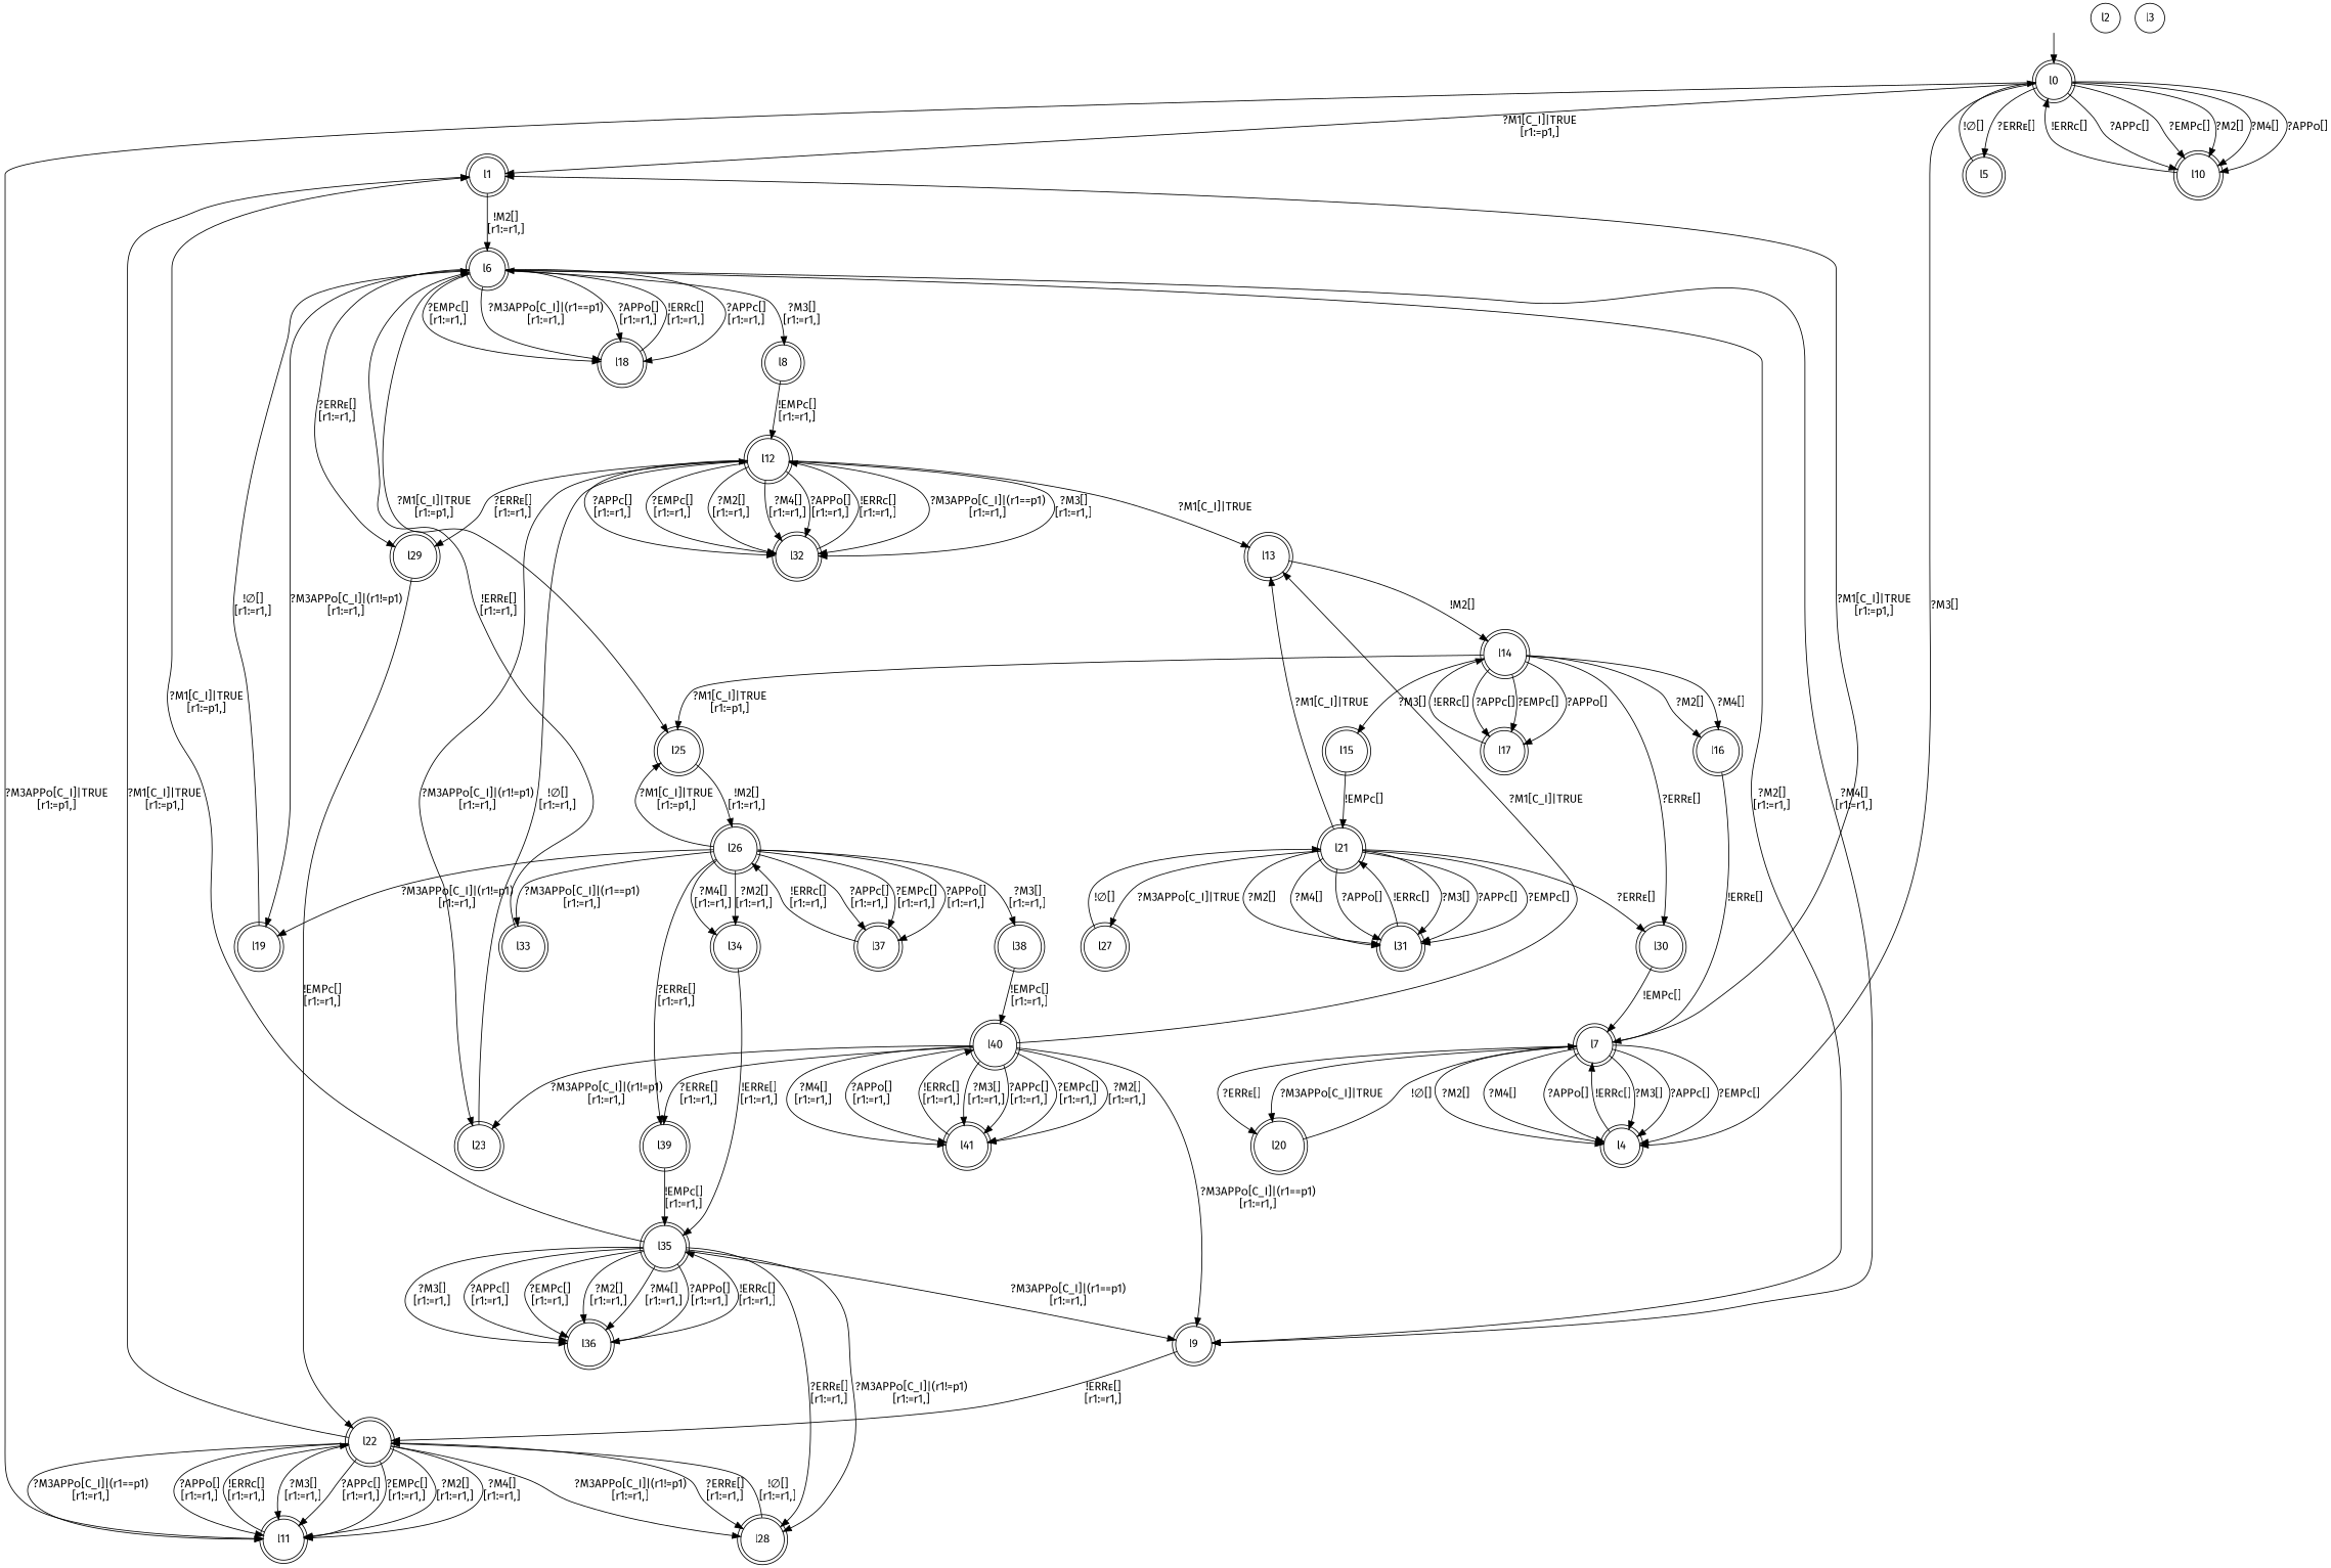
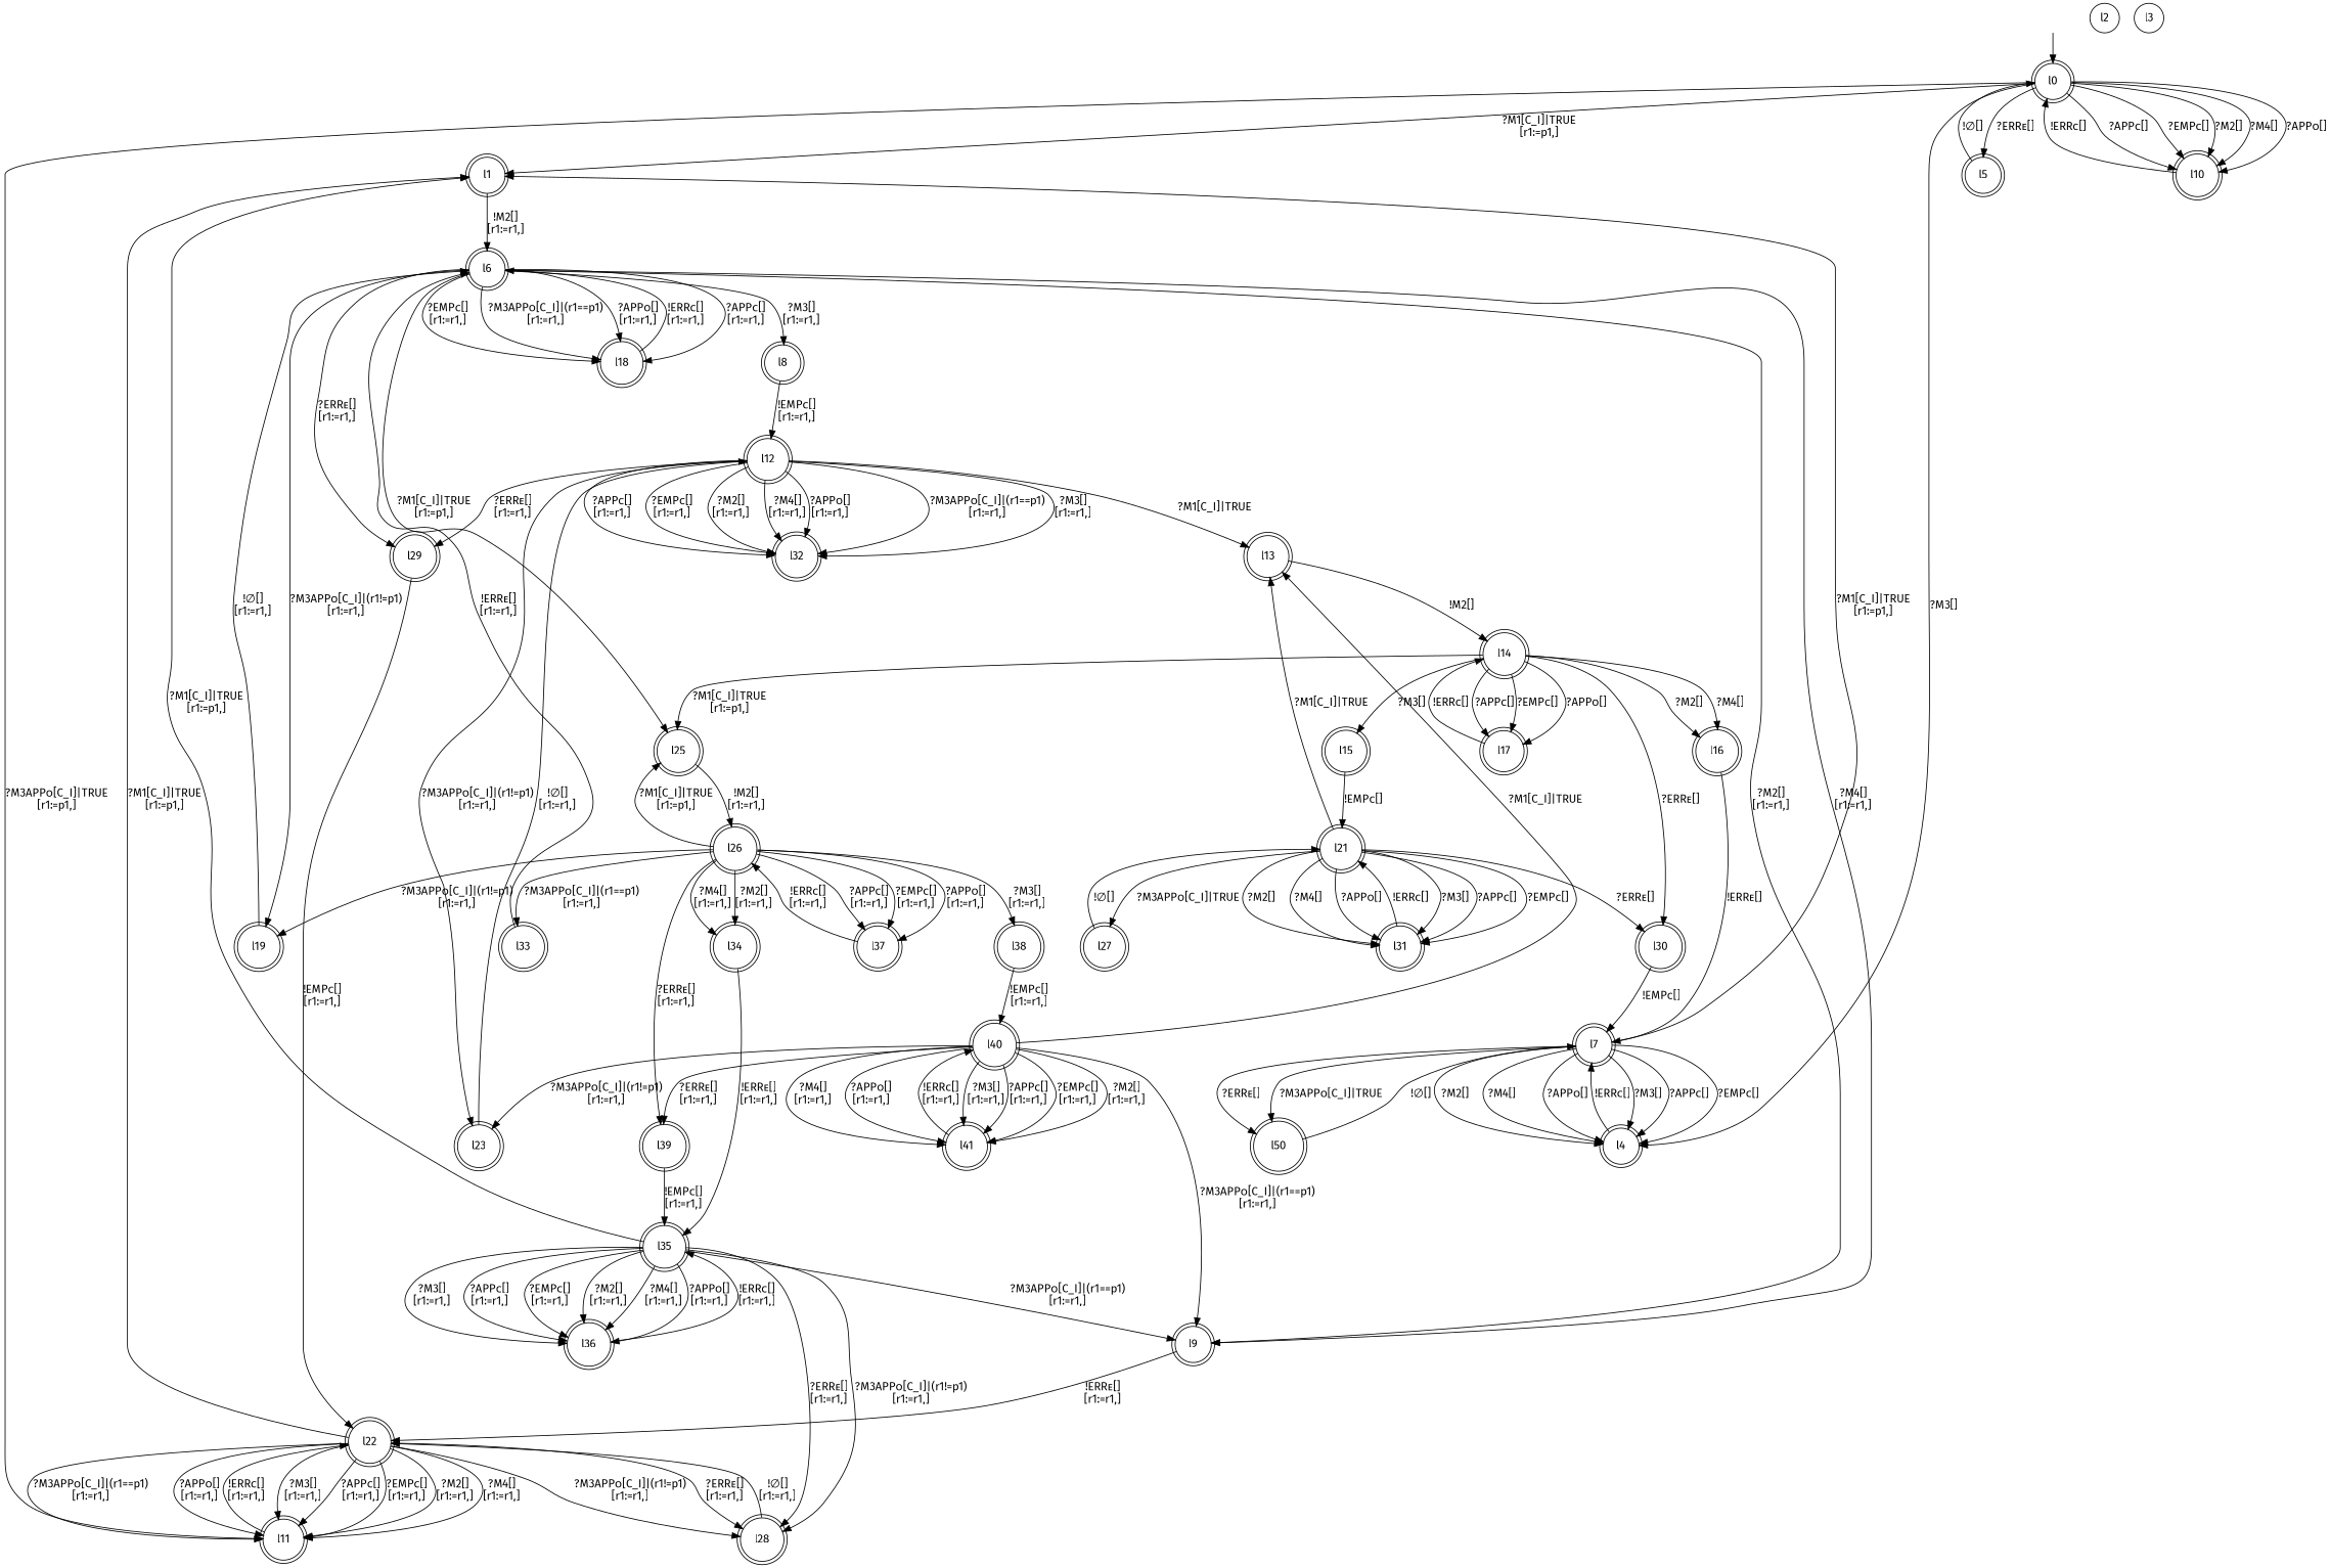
  digraph {
    fontname="Fira Sans"
    node [fontname="Fira Sans" shape=doublecircle]
    edge [fontname="Fira Sans"]
    "" [shape=none]
    l0
    l1
    l4
    l5
    l10
    l11
    l6
    l7
    l22
    l8
    l9
    l18
    l19
    l25
    l29
    l2 [shape=circle]
    l3 [shape=circle]
-   l20
+   l20 [label=l50]
    l12
    l26
    l13
    l23
    l32
    l28
    l14
    l15
    l16
    l17
    l30
    l21
    l27
    l31
    l33
    l34
    l37
    l38
    l39
    l35
    l40
    l36
    l41
    "" -> l0
    l0 -> l1 [label=<?M1[C_I]|TRUE<BR />[r1:=p1,]>]
    l0 -> l4 [label=<?M3[]>]
    l0 -> l5 [label=<?ERRᴇ[]>]
    l0 -> l10 [label=<?APPᴄ[]>]
    l0 -> l10 [label=<?EMPᴄ[]>]
    l0 -> l10 [label=<?M2[]>]
    l0 -> l10 [label=<?M4[]>]
    l0 -> l10 [label=<?APPᴏ[]>]
    l0 -> l11 [label=<?M3APPᴏ[C_I]|TRUE<BR />[r1:=p1,]>]
    l1 -> l6 [label=<!M2[]<BR />[r1:=r1,]>]
    l4 -> l7 [label=<!ERRᴄ[]>]
    l5 -> l0 [label=<!∅[]>]
    l10 -> l0 [label=<!ERRᴄ[]>]
    l11 -> l22 [label=<!ERRᴄ[]<BR />[r1:=r1,]>]
    l6 -> l8 [label=<?M3[]<BR />[r1:=r1,]>]
    l6 -> l9 [label=<?M2[]<BR />[r1:=r1,]>]
    l6 -> l9 [label=<?M4[]<BR />[r1:=r1,]>]
    l6 -> l18 [label=<?APPᴄ[]<BR />[r1:=r1,]>]
    l6 -> l18 [label=<?EMPᴄ[]<BR />[r1:=r1,]>]
    l6 -> l18 [label=<?M3APPᴏ[C_I]|(r1==p1)<BR />[r1:=r1,]>]
    l6 -> l18 [label=<?APPᴏ[]<BR />[r1:=r1,]>]
    l6 -> l19 [label=<?M3APPᴏ[C_I]|(r1!=p1)<BR />[r1:=r1,]>]
    l6 -> l25 [label=<?M1[C_I]|TRUE<BR />[r1:=p1,]>]
    l6 -> l29 [label=<?ERRᴇ[]<BR />[r1:=r1,]>]
    l7 -> l1 [label=<?M1[C_I]|TRUE<BR />[r1:=p1,]>]
    l7 -> l4 [label=<?M3[]>]
    l7 -> l4 [label=<?APPᴄ[]>]
    l7 -> l4 [label=<?EMPᴄ[]>]
    l7 -> l4 [label=<?M2[]>]
    l7 -> l4 [label=<?M4[]>]
    l7 -> l4 [label=<?APPᴏ[]>]
    l7 -> l20 [label=<?ERRᴇ[]>]
    l7 -> l20 [label=<?M3APPᴏ[C_I]|TRUE>]
    l22 -> l1 [label=<?M1[C_I]|TRUE<BR />[r1:=p1,]>]
    l22 -> l11 [label=<?M3[]<BR />[r1:=r1,]>]
    l22 -> l11 [label=<?APPᴄ[]<BR />[r1:=r1,]>]
    l22 -> l11 [label=<?EMPᴄ[]<BR />[r1:=r1,]>]
    l22 -> l11 [label=<?M2[]<BR />[r1:=r1,]>]
    l22 -> l11 [label=<?M4[]<BR />[r1:=r1,]>]
    l22 -> l11 [label=<?M3APPᴏ[C_I]|(r1==p1)<BR />[r1:=r1,]>]
    l22 -> l11 [label=<?APPᴏ[]<BR />[r1:=r1,]>]
    l22 -> l28 [label=<?M3APPᴏ[C_I]|(r1!=p1)<BR />[r1:=r1,]>]
    l22 -> l28 [label=<?ERRᴇ[]<BR />[r1:=r1,]>]
    l8 -> l12 [label=<!EMPᴄ[]<BR />[r1:=r1,]>]
    l9 -> l22 [label=<!ERRᴇ[]<BR />[r1:=r1,]>]
    l18 -> l6 [label=<!ERRᴄ[]<BR />[r1:=r1,]>]
    l19 -> l6 [label=<!∅[]<BR />[r1:=r1,]>]
    l25 -> l26 [label=<!M2[]<BR />[r1:=r1,]>]
    l29 -> l22 [label=<!EMPᴄ[]<BR />[r1:=r1,]>]
    l20 -> l7 [label=<!∅[]>]
    l12 -> l29 [label=<?ERRᴇ[]<BR />[r1:=r1,]>]
    l12 -> l13 [label=<?M1[C_I]|TRUE>]
    l12 -> l23 [label=<?M3APPᴏ[C_I]|(r1!=p1)<BR />[r1:=r1,]>]
    l12 -> l32 [label=<?M3APPᴏ[C_I]|(r1==p1)<BR />[r1:=r1,]>]
    l12 -> l32 [label=<?M3[]<BR />[r1:=r1,]>]
    l12 -> l32 [label=<?APPᴄ[]<BR />[r1:=r1,]>]
    l12 -> l32 [label=<?EMPᴄ[]<BR />[r1:=r1,]>]
    l12 -> l32 [label=<?M2[]<BR />[r1:=r1,]>]
    l12 -> l32 [label=<?M4[]<BR />[r1:=r1,]>]
    l12 -> l32 [label=<?APPᴏ[]<BR />[r1:=r1,]>]
    l26 -> l19 [label=<?M3APPᴏ[C_I]|(r1!=p1)<BR />[r1:=r1,]>]
    l26 -> l25 [label=<?M1[C_I]|TRUE<BR />[r1:=p1,]>]
    l26 -> l33 [label=<?M3APPᴏ[C_I]|(r1==p1)<BR />[r1:=r1,]>]
    l26 -> l34 [label=<?M2[]<BR />[r1:=r1,]>]
    l26 -> l34 [label=<?M4[]<BR />[r1:=r1,]>]
    l26 -> l37 [label=<?APPᴄ[]<BR />[r1:=r1,]>]
    l26 -> l37 [label=<?EMPᴄ[]<BR />[r1:=r1,]>]
    l26 -> l37 [label=<?APPᴏ[]<BR />[r1:=r1,]>]
    l26 -> l38 [label=<?M3[]<BR />[r1:=r1,]>]
    l26 -> l39 [label=<?ERRᴇ[]<BR />[r1:=r1,]>]
    l13 -> l14 [label=<!M2[]>]
    l23 -> l12 [label=<!∅[]<BR />[r1:=r1,]>]
-   l32 -> l12 [label=<!ERRᴄ[]<BR />[r1:=r1,]>]
    l28 -> l22 [label=<!∅[]<BR />[r1:=r1,]>]
    l14 -> l25 [label=<?M1[C_I]|TRUE<BR />[r1:=p1,]>]
    l14 -> l15 [label=<?M3[]>]
    l14 -> l16 [label=<?M2[]>]
    l14 -> l16 [label=<?M4[]>]
    l14 -> l17 [label=<?APPᴄ[]>]
    l14 -> l17 [label=<?EMPᴄ[]>]
    l14 -> l17 [label=<?APPᴏ[]>]
    l14 -> l30 [label=<?ERRᴇ[]>]
    l15 -> l21 [label=<!EMPᴄ[]>]
    l16 -> l7 [label=<!ERRᴇ[]>]
    l17 -> l14 [label=<!ERRᴄ[]>]
    l30 -> l7 [label=<!EMPᴄ[]>]
    l21 -> l13 [label=<?M1[C_I]|TRUE>]
    l21 -> l30 [label=<?ERRᴇ[]>]
    l21 -> l27 [label=<?M3APPᴏ[C_I]|TRUE>]
    l21 -> l31 [label=<?M3[]>]
    l21 -> l31 [label=<?APPᴄ[]>]
    l21 -> l31 [label=<?EMPᴄ[]>]
    l21 -> l31 [label=<?M2[]>]
    l21 -> l31 [label=<?M4[]>]
    l21 -> l31 [label=<?APPᴏ[]>]
    l27 -> l21 [label=<!∅[]>]
    l31 -> l21 [label=<!ERRᴄ[]>]
    l33 -> l6 [label=<!ERRᴇ[]<BR />[r1:=r1,]>]
    l34 -> l35 [label=<!ERRᴇ[]<BR />[r1:=r1,]>]
    l37 -> l26 [label=<!ERRᴄ[]<BR />[r1:=r1,]>]
    l38 -> l40 [label=<!EMPᴄ[]<BR />[r1:=r1,]>]
    l39 -> l35 [label=<!EMPᴄ[]<BR />[r1:=r1,]>]
    l35 -> l1 [label=<?M1[C_I]|TRUE<BR />[r1:=p1,]>]
    l35 -> l9 [label=<?M3APPᴏ[C_I]|(r1==p1)<BR />[r1:=r1,]>]
    l35 -> l28 [label=<?M3APPᴏ[C_I]|(r1!=p1)<BR />[r1:=r1,]>]
    l35 -> l28 [label=<?ERRᴇ[]<BR />[r1:=r1,]>]
    l35 -> l36 [label=<?M3[]<BR />[r1:=r1,]>]
    l35 -> l36 [label=<?APPᴄ[]<BR />[r1:=r1,]>]
    l35 -> l36 [label=<?EMPᴄ[]<BR />[r1:=r1,]>]
    l35 -> l36 [label=<?M2[]<BR />[r1:=r1,]>]
    l35 -> l36 [label=<?M4[]<BR />[r1:=r1,]>]
    l35 -> l36 [label=<?APPᴏ[]<BR />[r1:=r1,]>]
    l40 -> l9 [label=<?M3APPᴏ[C_I]|(r1==p1)<BR />[r1:=r1,]>]
    l40 -> l13 [label=<?M1[C_I]|TRUE>]
    l40 -> l23 [label=<?M3APPᴏ[C_I]|(r1!=p1)<BR />[r1:=r1,]>]
    l40 -> l39 [label=<?ERRᴇ[]<BR />[r1:=r1,]>]
    l40 -> l41 [label=<?M3[]<BR />[r1:=r1,]>]
    l40 -> l41 [label=<?APPᴄ[]<BR />[r1:=r1,]>]
    l40 -> l41 [label=<?EMPᴄ[]<BR />[r1:=r1,]>]
    l40 -> l41 [label=<?M2[]<BR />[r1:=r1,]>]
    l40 -> l41 [label=<?M4[]<BR />[r1:=r1,]>]
    l40 -> l41 [label=<?APPᴏ[]<BR />[r1:=r1,]>]
    l36 -> l35 [label=<!ERRᴄ[]<BR />[r1:=r1,]>]
    l41 -> l40 [label=<!ERRᴄ[]<BR />[r1:=r1,]>]
  }
